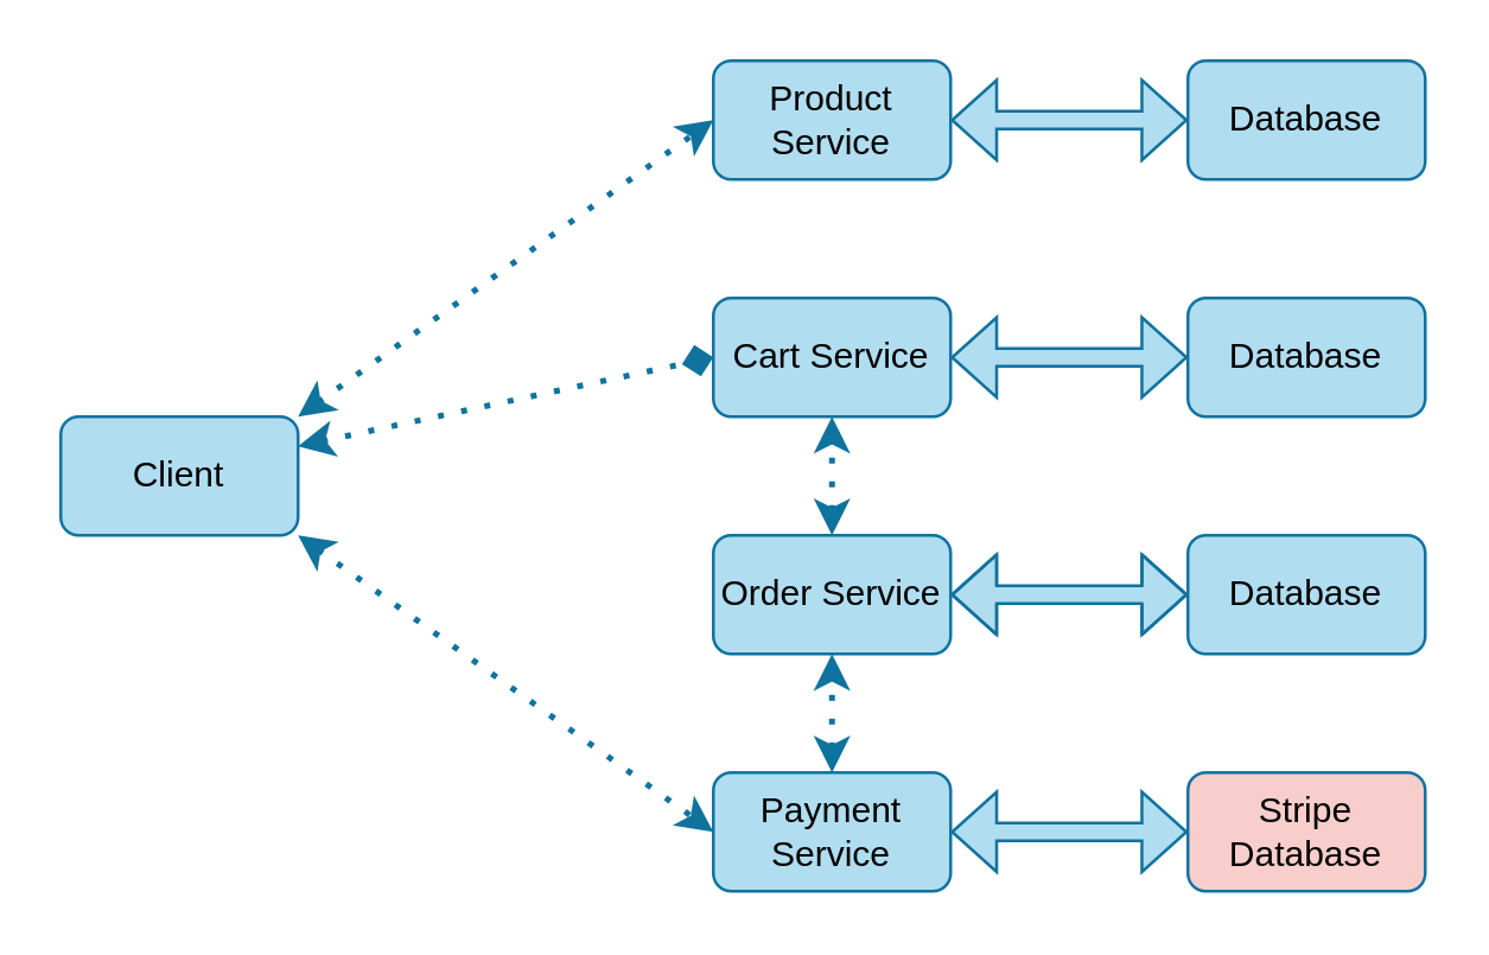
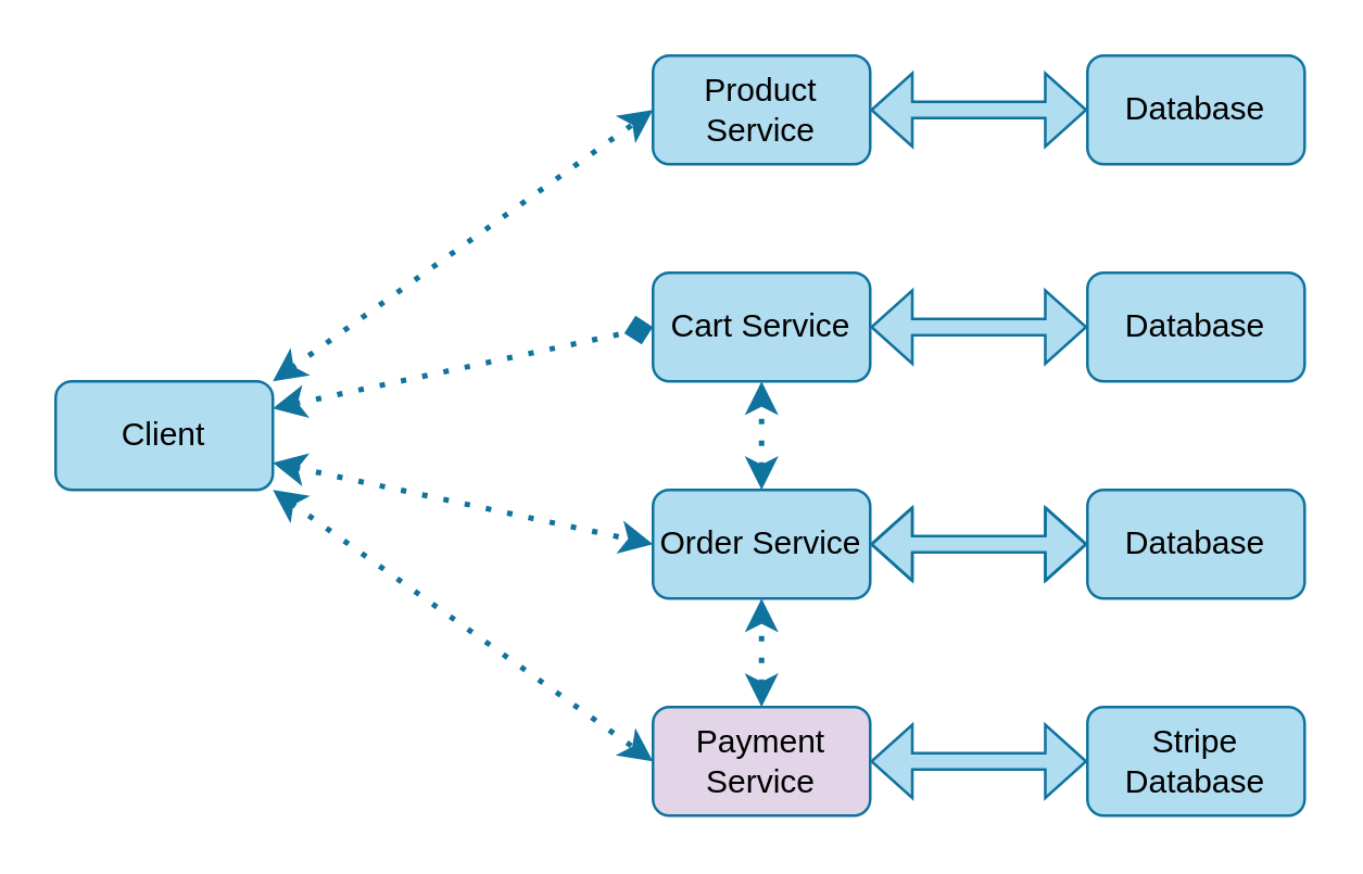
  <mxCell id="0" />
  <mxCell id="1" parent="0" />
  <mxCell id="2" value="Client" style="rounded=1;whiteSpace=wrap;html=1;backgroundOutline=0;labelBackgroundColor=none;fillColor=#b1ddf0;strokeColor=#10739e;" vertex="1" parent="1"><mxGeometry x="20" y="140" width="80" height="40" as="geometry" /></mxCell>
  <mxCell id="3" value="Cart Service" style="rounded=1;whiteSpace=wrap;html=1;backgroundOutline=0;labelBackgroundColor=none;fillColor=#b1ddf0;strokeColor=#10739e;" vertex="1" parent="1"><mxGeometry x="240" y="100" width="80" height="40" as="geometry" /></mxCell>
  <mxCell id="4" value="Order Service" style="rounded=1;whiteSpace=wrap;html=1;backgroundOutline=0;labelBackgroundColor=none;fillColor=#b1ddf0;strokeColor=#10739e;" vertex="1" parent="1"><mxGeometry x="240" y="180" width="80" height="40" as="geometry" /></mxCell>
  <mxCell id="5" value="Product Service" style="rounded=1;whiteSpace=wrap;html=1;backgroundOutline=0;labelBackgroundColor=none;fillColor=#b1ddf0;strokeColor=#10739e;" vertex="1" parent="1"><mxGeometry x="240" y="20" width="80" height="40" as="geometry" /></mxCell>
- <mxCell id="6" value="Payment Service" style="rounded=1;whiteSpace=wrap;html=1;backgroundOutline=0;labelBackgroundColor=none;fillColor=#b1ddf0;strokeColor=#10739e;" vertex="1" parent="1"><mxGeometry x="240" y="260" width="80" height="40" as="geometry" /></mxCell>
+ <mxCell id="6" value="Payment Service" style="rounded=1;whiteSpace=wrap;html=1;backgroundOutline=0;labelBackgroundColor=none;fillColor=#e1d5e7;strokeColor=#10739e;" vertex="1" parent="1"><mxGeometry x="240" y="260" width="80" height="40" as="geometry" /></mxCell>
  <mxCell id="7" value="Database" style="rounded=1;whiteSpace=wrap;html=1;backgroundOutline=0;labelBackgroundColor=none;fillColor=#b1ddf0;strokeColor=#10739e;" vertex="1" parent="1"><mxGeometry x="400" y="20" width="80" height="40" as="geometry" /></mxCell>
  <mxCell id="8" value="Database" style="rounded=1;whiteSpace=wrap;html=1;backgroundOutline=0;labelBackgroundColor=none;fillColor=#b1ddf0;strokeColor=#10739e;" vertex="1" parent="1"><mxGeometry x="400" y="100" width="80" height="40" as="geometry" /></mxCell>
  <mxCell id="9" value="Database" style="rounded=1;whiteSpace=wrap;html=1;backgroundOutline=0;labelBackgroundColor=none;fillColor=#b1ddf0;strokeColor=#10739e;" vertex="1" parent="1"><mxGeometry x="400" y="180" width="80" height="40" as="geometry" /></mxCell>
- <mxCell id="10" value="Stripe Database" style="rounded=1;whiteSpace=wrap;html=1;backgroundOutline=0;labelBackgroundColor=none;fillColor=#f8cecc;strokeColor=#10739e;" vertex="1" parent="1"><mxGeometry x="400" y="260" width="80" height="40" as="geometry" /></mxCell>
+ <mxCell id="10" value="Stripe Database" style="rounded=1;whiteSpace=wrap;html=1;backgroundOutline=0;labelBackgroundColor=none;fillColor=#b1ddf0;strokeColor=#10739e;" vertex="1" parent="1"><mxGeometry x="400" y="260" width="80" height="40" as="geometry" /></mxCell>
  <mxCell id="11" value="" style="shape=flexArrow;endArrow=classic;startArrow=classic;html=1;rounded=0;exitX=1;exitY=0.5;exitDx=0;exitDy=0;entryX=0;entryY=0.5;entryDx=0;entryDy=0;width=6;endSize=4.67;endWidth=20;startWidth=20;startSize=4.67;backgroundOutline=0;labelBackgroundColor=none;strokeColor=#10739e;fontColor=default;fillColor=#b1ddf0;" edge="1" parent="1" source="5" target="7"><mxGeometry width="100" height="100" relative="1" as="geometry"><mxPoint x="330" y="70" as="sourcePoint" /><mxPoint x="430" y="-30" as="targetPoint" /></mxGeometry></mxCell>
  <mxCell id="12" value="" style="shape=flexArrow;endArrow=classic;startArrow=classic;html=1;rounded=0;exitX=1;exitY=0.5;exitDx=0;exitDy=0;entryX=0;entryY=0.5;entryDx=0;entryDy=0;width=6;endSize=4.67;endWidth=20;startWidth=20;startSize=4.67;backgroundOutline=0;labelBackgroundColor=none;strokeColor=#10739e;fontColor=default;fillColor=#b1ddf0;" edge="1" parent="1" source="3" target="8"><mxGeometry width="100" height="100" relative="1" as="geometry"><mxPoint x="330" y="50" as="sourcePoint" /><mxPoint x="410" y="50" as="targetPoint" /></mxGeometry></mxCell>
  <mxCell id="13" value="" style="shape=flexArrow;endArrow=classic;startArrow=classic;html=1;rounded=0;exitX=1;exitY=0.5;exitDx=0;exitDy=0;entryX=0;entryY=0.5;entryDx=0;entryDy=0;width=6;endSize=4.67;endWidth=20;startWidth=20;startSize=4.67;backgroundOutline=0;labelBackgroundColor=none;strokeColor=#10739e;fontColor=default;fillColor=#b1ddf0;" edge="1" parent="1" source="4" target="9"><mxGeometry width="100" height="100" relative="1" as="geometry"><mxPoint x="340" y="60" as="sourcePoint" /><mxPoint x="420" y="60" as="targetPoint" /><Array as="points"><mxPoint x="360" y="200" /></Array></mxGeometry></mxCell>
  <mxCell id="14" value="" style="shape=flexArrow;endArrow=classic;startArrow=classic;html=1;rounded=0;exitX=1;exitY=0.5;exitDx=0;exitDy=0;entryX=0;entryY=0.5;entryDx=0;entryDy=0;width=6;endSize=4.67;endWidth=20;startWidth=20;startSize=4.67;backgroundOutline=0;labelBackgroundColor=none;strokeColor=#10739e;fontColor=default;fillColor=#b1ddf0;" edge="1" parent="1" source="6" target="10"><mxGeometry width="100" height="100" relative="1" as="geometry"><mxPoint x="350" y="70" as="sourcePoint" /><mxPoint x="430" y="70" as="targetPoint" /></mxGeometry></mxCell>
  <mxCell id="15" value="" style="endArrow=classic;dashed=1;html=1;dashPattern=1 3;strokeWidth=2;rounded=0;exitX=1;exitY=0;exitDx=0;exitDy=0;entryX=0;entryY=0.5;entryDx=0;entryDy=0;startArrow=classic;startFill=1;endFill=1;backgroundOutline=0;labelBackgroundColor=none;strokeColor=#10739e;fontColor=default;fillColor=#b1ddf0;" edge="1" parent="1" source="2" target="5"><mxGeometry width="50" height="50" relative="1" as="geometry"><mxPoint x="280" y="190" as="sourcePoint" /><mxPoint x="330" y="140" as="targetPoint" /></mxGeometry></mxCell>
  <mxCell id="16" value="" style="endArrow=diamond;dashed=1;html=1;dashPattern=1 3;strokeWidth=2;rounded=0;exitX=1;exitY=0.25;exitDx=0;exitDy=0;entryX=0;entryY=0.5;entryDx=0;entryDy=0;startArrow=classic;startFill=1;endFill=1;backgroundOutline=0;labelBackgroundColor=none;strokeColor=#10739e;fontColor=default;fillColor=#b1ddf0;" edge="1" parent="1" source="2" target="3"><mxGeometry width="50" height="50" relative="1" as="geometry"><mxPoint x="50" y="175" as="sourcePoint" /><mxPoint x="250" y="50" as="targetPoint" /></mxGeometry></mxCell>
+ <mxCell id="17" value="" style="endArrow=classic;dashed=1;html=1;dashPattern=1 3;strokeWidth=2;rounded=0;exitX=1;exitY=0.75;exitDx=0;exitDy=0;entryX=0;entryY=0.5;entryDx=0;entryDy=0;startArrow=classic;startFill=1;endFill=1;backgroundOutline=0;labelBackgroundColor=none;strokeColor=#10739e;fontColor=default;fillColor=#b1ddf0;" edge="1" parent="1" source="2" target="4"><mxGeometry width="50" height="50" relative="1" as="geometry"><mxPoint x="60" y="185" as="sourcePoint" /><mxPoint x="260" y="60" as="targetPoint" /></mxGeometry></mxCell>
  <mxCell id="18" value="" style="endArrow=classic;dashed=1;html=1;dashPattern=1 3;strokeWidth=2;rounded=0;exitX=1;exitY=1;exitDx=0;exitDy=0;entryX=0;entryY=0.5;entryDx=0;entryDy=0;startArrow=classic;startFill=1;endFill=1;backgroundOutline=0;labelBackgroundColor=none;strokeColor=#10739e;fontColor=default;fillColor=#b1ddf0;" edge="1" parent="1" source="2" target="6"><mxGeometry width="50" height="50" relative="1" as="geometry"><mxPoint x="70" y="195" as="sourcePoint" /><mxPoint x="270" y="70" as="targetPoint" /></mxGeometry></mxCell>
  <mxCell id="19" value="" style="endArrow=classic;dashed=1;html=1;dashPattern=1 3;strokeWidth=2;rounded=0;exitX=0.5;exitY=0;exitDx=0;exitDy=0;entryX=0.5;entryY=1;entryDx=0;entryDy=0;startArrow=classic;startFill=1;endFill=1;backgroundOutline=0;labelBackgroundColor=none;strokeColor=#10739e;fontColor=default;fillColor=#b1ddf0;" edge="1" parent="1" source="4" target="3"><mxGeometry width="50" height="50" relative="1" as="geometry"><mxPoint x="110" y="160" as="sourcePoint" /><mxPoint x="250" y="130" as="targetPoint" /></mxGeometry></mxCell>
  <mxCell id="20" value="" style="endArrow=classic;dashed=1;html=1;dashPattern=1 3;strokeWidth=2;rounded=0;exitX=0.5;exitY=0;exitDx=0;exitDy=0;entryX=0.5;entryY=1;entryDx=0;entryDy=0;startArrow=classic;startFill=1;endFill=1;backgroundOutline=0;labelBackgroundColor=none;strokeColor=#10739e;fontColor=default;fillColor=#b1ddf0;" edge="1" parent="1" source="6" target="4"><mxGeometry width="50" height="50" relative="1" as="geometry"><mxPoint x="120" y="170" as="sourcePoint" /><mxPoint x="260" y="140" as="targetPoint" /></mxGeometry></mxCell>
